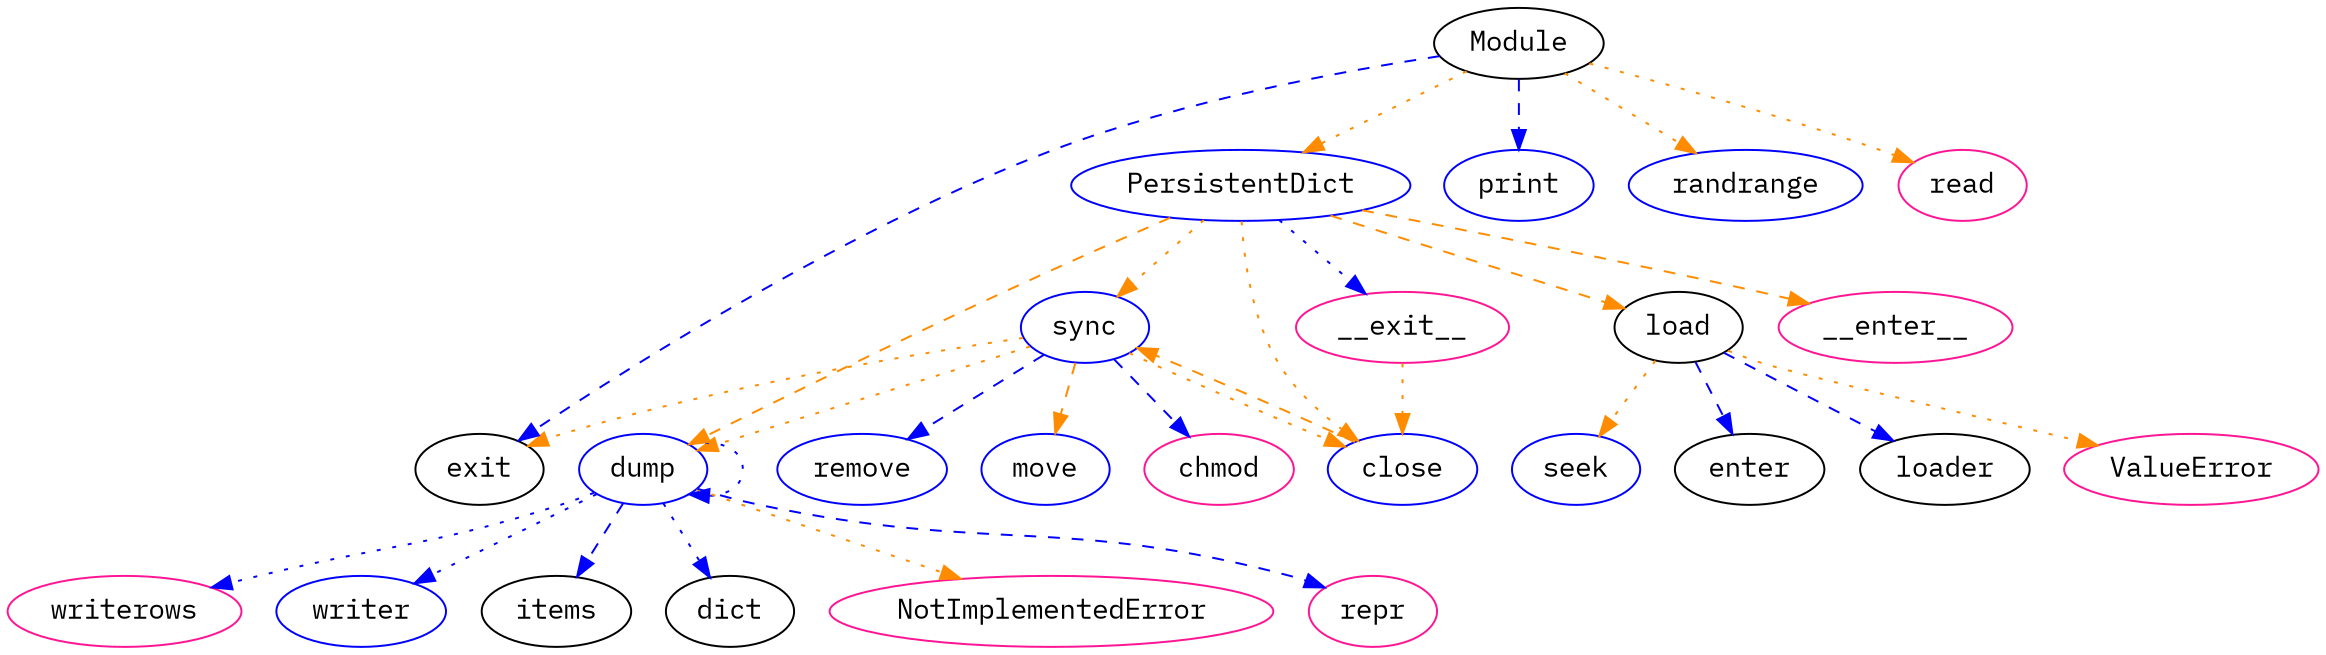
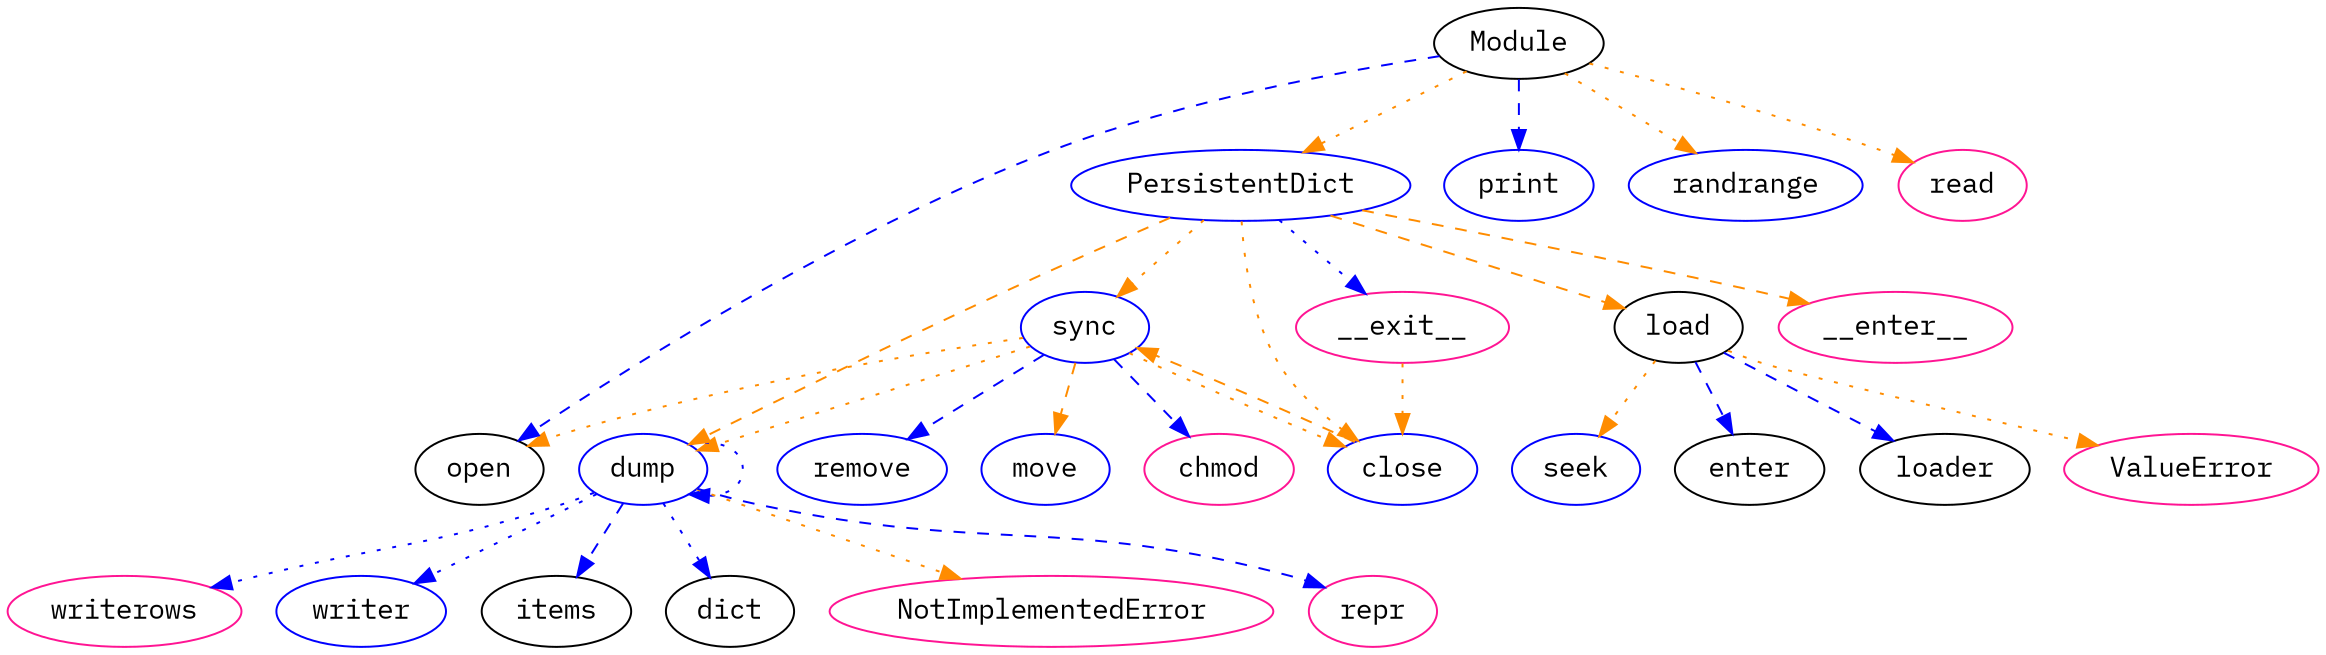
  digraph {
    fontname="IBM Plex Mono"
    node [color=blue fontname="IBM Plex Mono"]
    edge [color=darkorange fontname="IBM Plex Mono" style=dotted]
-   open [color=black label=exit]
+   open [color=black]
    sync
    dump
    remove
    close
    move
    chmod [color=deeppink]
    writerows [color=deeppink]
    writer
    items [color=black]
    dict [color=black]
    NotImplementedError [color=deeppink]
    repr [color=deeppink]
    __exit__ [color=deeppink]
    load [color=black]
    seek
    n17 [color=black label=enter]
    loader [color=black]
    ValueError [color=deeppink]
    Module [color=black]
    PersistentDict
    print
    randrange
    read [color=deeppink]
    __enter__ [color=deeppink]
    sync -> open
    sync -> dump
    sync -> remove [color=blue style=dashed]
    sync -> close
    sync -> move [style=dashed]
    sync -> chmod [color=blue style=dashed]
    dump -> dump [color=blue]
    dump -> writerows [color=blue]
    dump -> writer [color=blue]
    dump -> items [color=blue style=dashed]
    dump -> dict [color=blue]
    dump -> NotImplementedError
    dump -> repr [color=blue style=dashed]
    close -> sync [style=dashed]
    __exit__ -> close
    load -> seek
    load -> n17 [color=blue style=dashed]
    load -> loader [color=blue style=dashed]
    load -> ValueError
    Module -> open [color=blue style=dashed]
    Module -> PersistentDict
    Module -> print [color=blue style=dashed]
    Module -> randrange
    Module -> read
    PersistentDict -> sync
    PersistentDict -> dump [style=dashed]
    PersistentDict -> close
    PersistentDict -> __exit__ [color=blue]
    PersistentDict -> load [style=dashed]
    PersistentDict -> __enter__ [style=dashed]
  }
